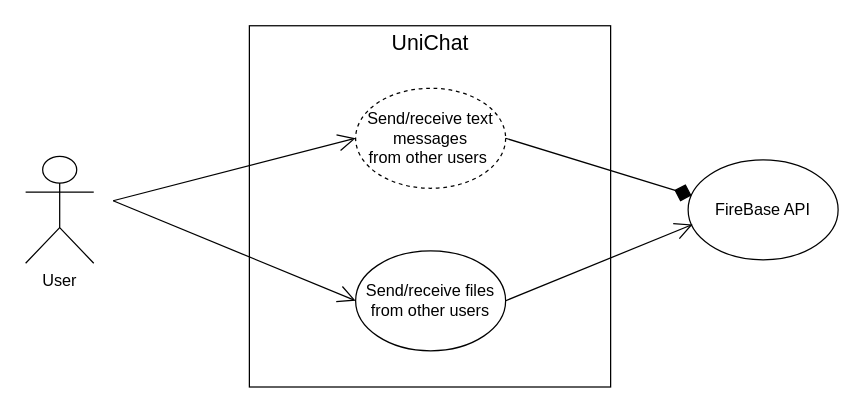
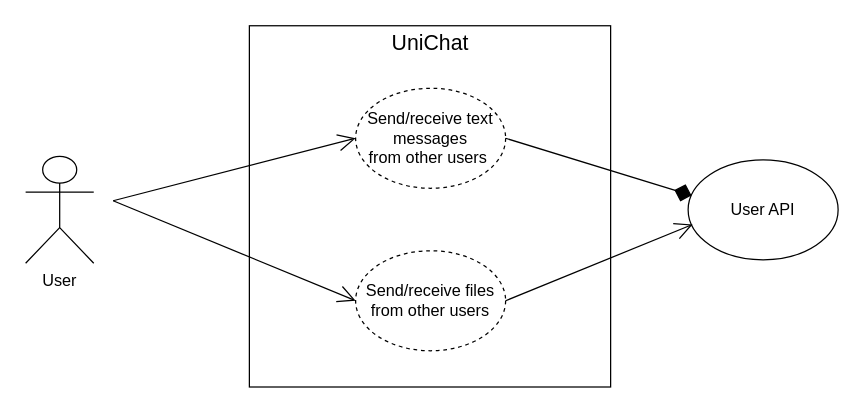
  <mxCell id="0" />
  <mxCell id="1" parent="0" />
  <mxCell id="2" value="" style="whiteSpace=wrap;html=1;aspect=fixed;fillColor=none;" parent="1" vertex="1"><mxGeometry x="199" y="20" width="289" height="289" as="geometry" /></mxCell>
  <mxCell id="3" value="&lt;font style=&quot;font-size: 13px&quot;&gt;User&lt;/font&gt;" style="shape=umlActor;verticalLabelPosition=bottom;verticalAlign=top;html=1;outlineConnect=0;fillColor=none;" parent="1" vertex="1"><mxGeometry x="20" y="124.5" width="54.5" height="85.5" as="geometry" /></mxCell>
  <mxCell id="4" value="&lt;font style=&quot;font-size: 13px&quot;&gt;Send/receive text messages&lt;br&gt;from other users&amp;nbsp;&lt;/font&gt;" style="ellipse;whiteSpace=wrap;html=1;fillColor=none;dashed=1;" parent="1" vertex="1"><mxGeometry x="284" y="70" width="120" height="80" as="geometry" /></mxCell>
- <mxCell id="5" value="&lt;font style=&quot;font-size: 13px&quot;&gt;Send/receive files from other users&lt;/font&gt;" style="ellipse;whiteSpace=wrap;html=1;fillColor=none;" parent="1" vertex="1"><mxGeometry x="284" y="200" width="120" height="80" as="geometry" /></mxCell>
+ <mxCell id="5" value="&lt;font style=&quot;font-size: 13px&quot;&gt;Send/receive files from other users&lt;/font&gt;" style="ellipse;whiteSpace=wrap;html=1;fillColor=none;dashed=1;" parent="1" vertex="1"><mxGeometry x="284" y="200" width="120" height="80" as="geometry" /></mxCell>
  <mxCell id="6" value="&lt;font style=&quot;font-size: 17px&quot;&gt;UniChat&lt;/font&gt;" style="text;html=1;strokeColor=none;fillColor=none;align=center;verticalAlign=middle;whiteSpace=wrap;rounded=0;" parent="1" vertex="1"><mxGeometry x="314" y="20" width="60" height="30" as="geometry" /></mxCell>
  <mxCell id="7" value="" style="endArrow=open;endFill=1;endSize=12;html=1;rounded=0;entryX=0;entryY=0.5;entryDx=0;entryDy=0;" parent="1" target="4" edge="1"><mxGeometry width="160" relative="1" as="geometry"><mxPoint x="90" y="160" as="sourcePoint" /><mxPoint x="110" y="260" as="targetPoint" /></mxGeometry></mxCell>
  <mxCell id="8" value="" style="endArrow=open;endFill=1;endSize=12;html=1;rounded=0;entryX=0;entryY=0.5;entryDx=0;entryDy=0;" parent="1" target="5" edge="1"><mxGeometry width="160" relative="1" as="geometry"><mxPoint x="90" y="160" as="sourcePoint" /><mxPoint x="130" y="320" as="targetPoint" /></mxGeometry></mxCell>
  <mxCell id="9" value="" style="endArrow=diamond;endFill=1;endSize=12;html=1;rounded=0;exitX=1;exitY=0.5;exitDx=0;exitDy=0;entryX=0.023;entryY=0.356;entryDx=0;entryDy=0;entryPerimeter=0;" parent="1" source="4" target="10" edge="1"><mxGeometry width="160" relative="1" as="geometry"><mxPoint x="450" y="60" as="sourcePoint" /><mxPoint x="590" y="30" as="targetPoint" /></mxGeometry></mxCell>
- <mxCell id="10" value="&lt;font style=&quot;font-size: 13px&quot;&gt;FireBase API&lt;/font&gt;" style="ellipse;whiteSpace=wrap;html=1;fillColor=none;" parent="1" vertex="1"><mxGeometry x="550" y="127.25" width="120" height="80" as="geometry" /></mxCell>
+ <mxCell id="10" value="&lt;font style=&quot;font-size: 13px&quot;&gt;User API&lt;/font&gt;" style="ellipse;whiteSpace=wrap;html=1;fillColor=none;" parent="1" vertex="1"><mxGeometry x="550" y="127.25" width="120" height="80" as="geometry" /></mxCell>
  <mxCell id="11" value="" style="endArrow=open;endFill=1;endSize=12;html=1;rounded=0;exitX=1;exitY=0.5;exitDx=0;exitDy=0;entryX=0.03;entryY=0.646;entryDx=0;entryDy=0;entryPerimeter=0;" parent="1" source="5" target="10" edge="1"><mxGeometry width="160" relative="1" as="geometry"><mxPoint x="430" y="160" as="sourcePoint" /><mxPoint x="560" y="160" as="targetPoint" /></mxGeometry></mxCell>
